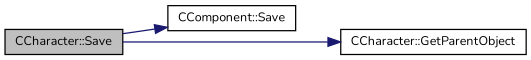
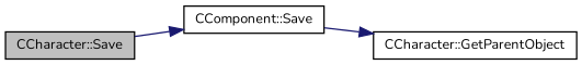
  digraph {
    fontname=Nunito
    rankdir=LR
    node [color=black fillcolor=white fontname=Nunito fontsize=10 shape=record style=filled]
    edge [color=midnightblue fontname=Nunito fontsize=10 labelfontname=Helvetica labelfontsize=10 style=solid]
    n1 [fillcolor=grey75 fontcolor=black height=0.2 label="CCharacter::Save" width=0.4]
    n2 [height=0.2 label="CComponent::Save" width=0.4]
    n3 [height=0.2 label="CCharacter::GetParentObject" width=0.4]
    n1 -> n2
-   n1 -> n3
+   n2 -> n3
  }
